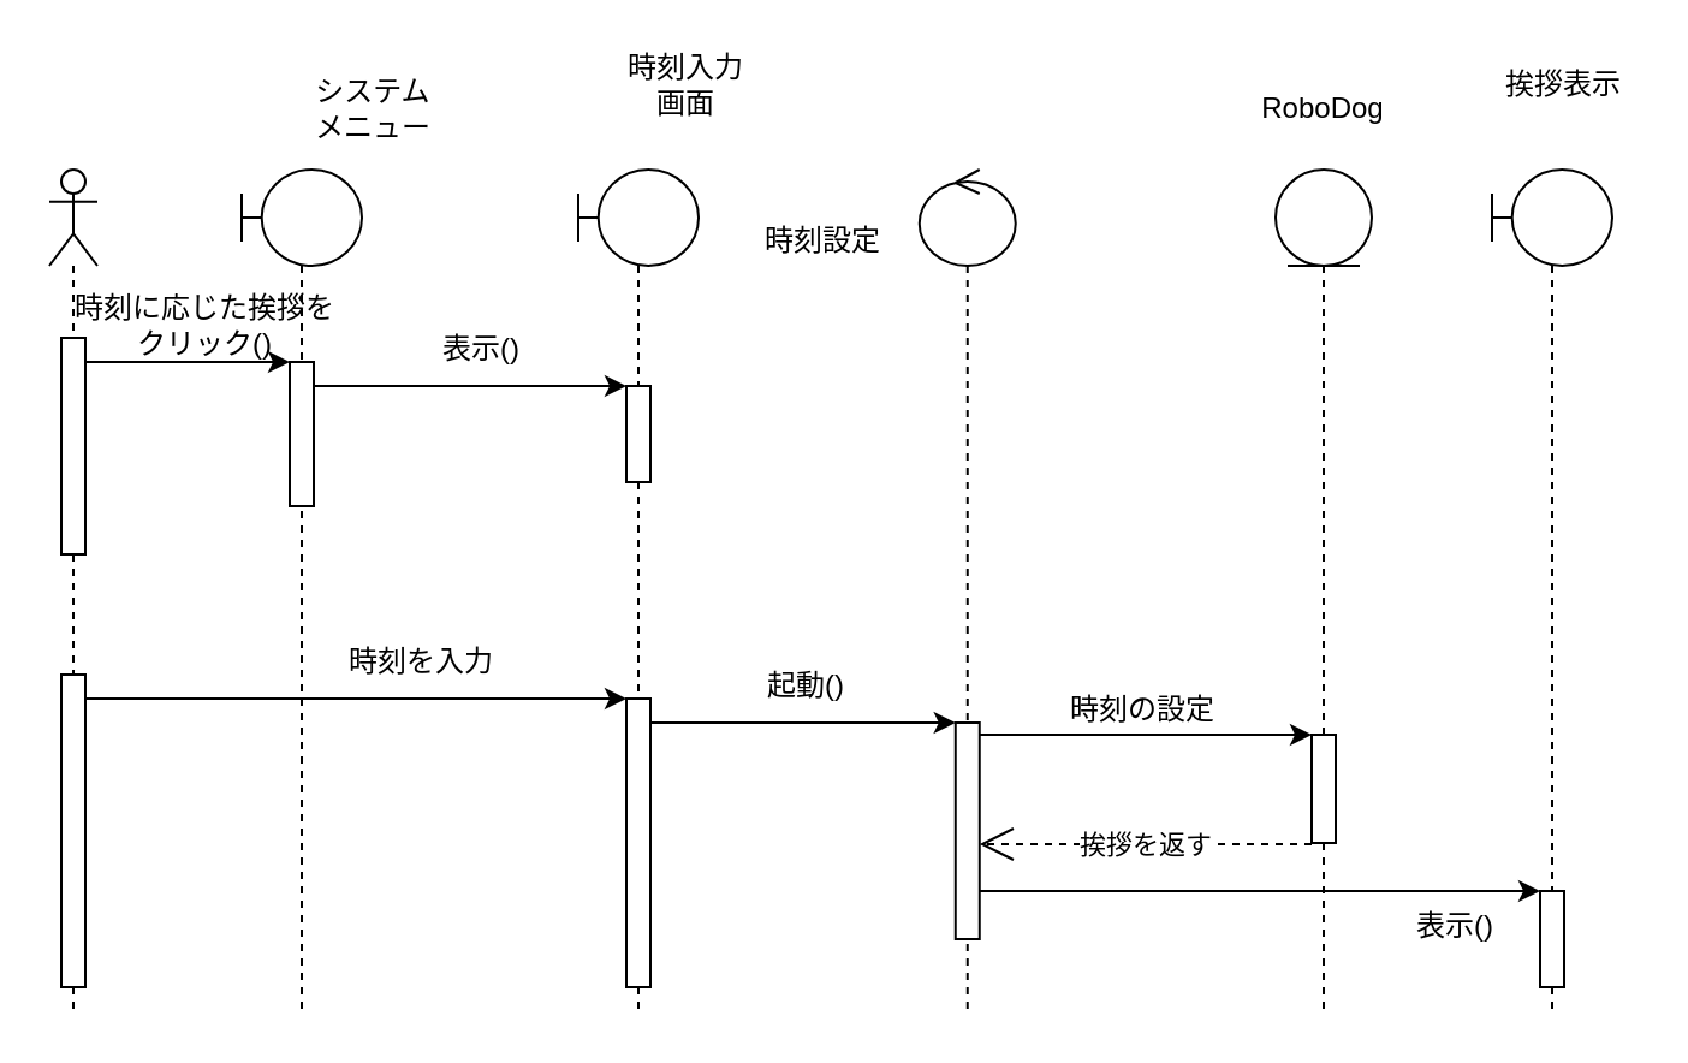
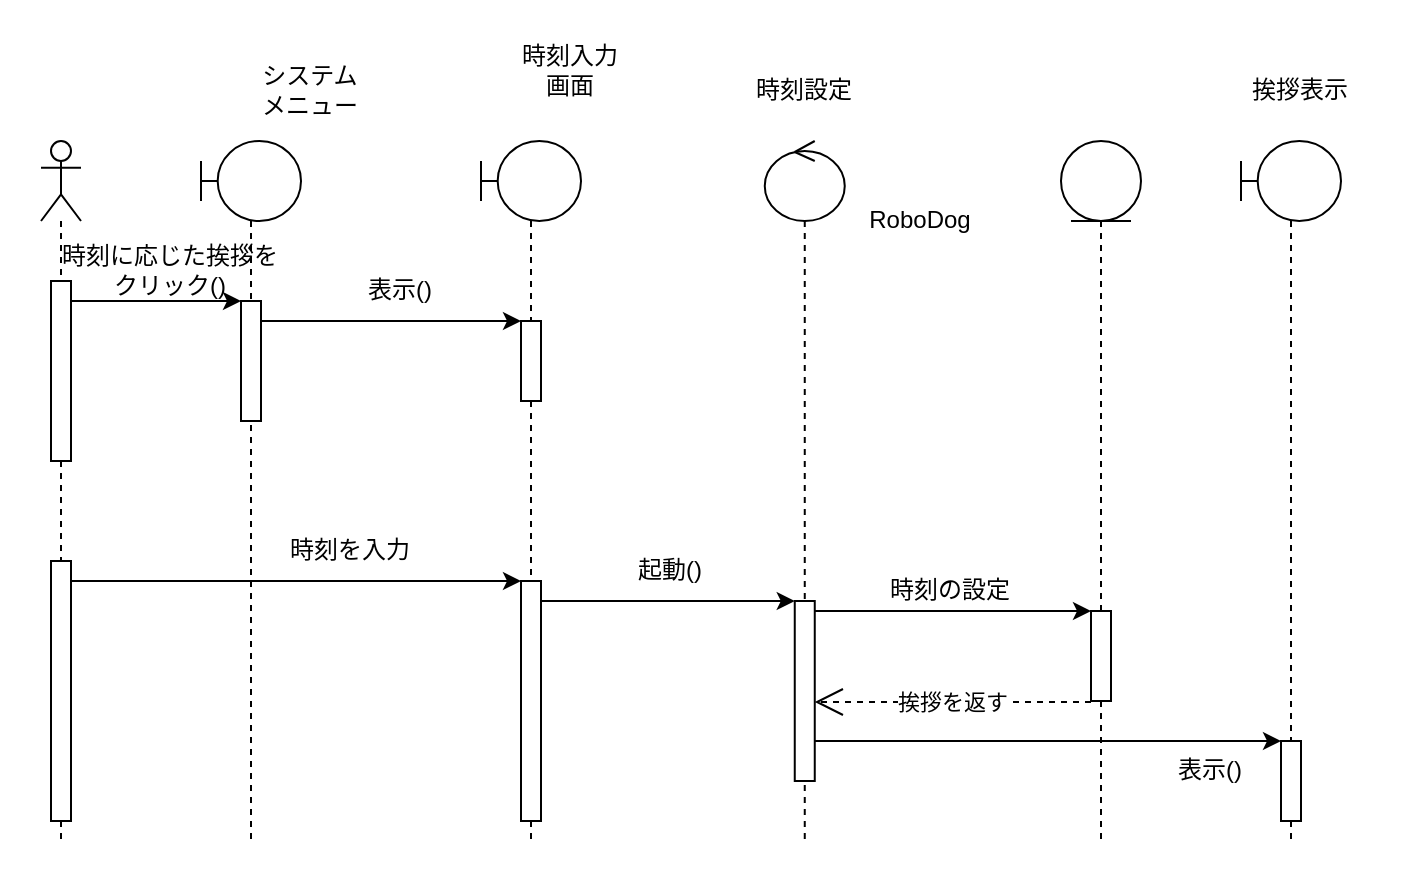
  <mxCell id="0" />
  <mxCell id="1" parent="0" />
  <mxCell id="2" value="" style="shape=umlLifeline;perimeter=lifelinePerimeter;whiteSpace=wrap;html=1;container=1;dropTarget=0;collapsible=0;recursiveResize=0;outlineConnect=0;portConstraint=eastwest;newEdgeStyle={&quot;curved&quot;:0,&quot;rounded&quot;:0};participant=umlActor;" vertex="1" parent="1"><mxGeometry x="20" y="70" width="20" height="350" as="geometry" /></mxCell>
  <mxCell id="3" value="" style="html=1;points=[[0,0,0,0,5],[0,1,0,0,-5],[1,0,0,0,5],[1,1,0,0,-5]];perimeter=orthogonalPerimeter;outlineConnect=0;targetShapes=umlLifeline;portConstraint=eastwest;newEdgeStyle={&quot;curved&quot;:0,&quot;rounded&quot;:0};" vertex="1" parent="2"><mxGeometry x="5" y="70" width="10" height="90" as="geometry" /></mxCell>
  <mxCell id="4" value="" style="html=1;points=[[0,0,0,0,5],[0,1,0,0,-5],[1,0,0,0,5],[1,1,0,0,-5]];perimeter=orthogonalPerimeter;outlineConnect=0;targetShapes=umlLifeline;portConstraint=eastwest;newEdgeStyle={&quot;curved&quot;:0,&quot;rounded&quot;:0};" vertex="1" parent="2"><mxGeometry x="5" y="210" width="10" height="130" as="geometry" /></mxCell>
  <mxCell id="5" value="システムメニュー" style="text;html=1;align=center;verticalAlign=middle;whiteSpace=wrap;rounded=0;" vertex="1" parent="1"><mxGeometry x="125" y="30" width="60" height="30" as="geometry" /></mxCell>
  <mxCell id="6" value="時刻入力&lt;div&gt;画面&lt;/div&gt;" style="text;html=1;align=center;verticalAlign=middle;whiteSpace=wrap;rounded=0;" vertex="1" parent="1"><mxGeometry x="255" y="20" width="60" height="30" as="geometry" /></mxCell>
- <mxCell id="7" value="時刻設定" style="text;html=1;align=center;verticalAlign=middle;whiteSpace=wrap;rounded=0;" vertex="1" parent="1"><mxGeometry x="311.88" y="85" width="60" height="30" as="geometry" /></mxCell>
- <mxCell id="8" value="RoboDog" style="text;html=1;align=center;verticalAlign=middle;whiteSpace=wrap;rounded=0;" vertex="1" parent="1"><mxGeometry x="520" y="30" width="60" height="30" as="geometry" /></mxCell>
+ <mxCell id="7" value="時刻設定" style="text;html=1;align=center;verticalAlign=middle;whiteSpace=wrap;rounded=0;" vertex="1" parent="1"><mxGeometry x="371.88" y="30" width="60" height="30" as="geometry" /></mxCell>
+ <mxCell id="8" value="RoboDog" style="text;html=1;align=center;verticalAlign=middle;whiteSpace=wrap;rounded=0;" vertex="1" parent="1"><mxGeometry x="430" y="95" width="60" height="30" as="geometry" /></mxCell>
  <mxCell id="9" value="" style="shape=umlLifeline;perimeter=lifelinePerimeter;whiteSpace=wrap;html=1;container=1;dropTarget=0;collapsible=0;recursiveResize=0;outlineConnect=0;portConstraint=eastwest;newEdgeStyle={&quot;curved&quot;:0,&quot;rounded&quot;:0};participant=umlBoundary;" vertex="1" parent="1"><mxGeometry x="100" y="70" width="50" height="350" as="geometry" /></mxCell>
  <mxCell id="10" value="" style="html=1;points=[[0,0,0,0,5],[0,1,0,0,-5],[1,0,0,0,5],[1,1,0,0,-5]];perimeter=orthogonalPerimeter;outlineConnect=0;targetShapes=umlLifeline;portConstraint=eastwest;newEdgeStyle={&quot;curved&quot;:0,&quot;rounded&quot;:0};" vertex="1" parent="9"><mxGeometry x="20" y="80" width="10" height="60" as="geometry" /></mxCell>
  <mxCell id="11" value="" style="shape=umlLifeline;perimeter=lifelinePerimeter;whiteSpace=wrap;html=1;container=1;dropTarget=0;collapsible=0;recursiveResize=0;outlineConnect=0;portConstraint=eastwest;newEdgeStyle={&quot;curved&quot;:0,&quot;rounded&quot;:0};participant=umlBoundary;" vertex="1" parent="1"><mxGeometry x="240" y="70" width="50" height="350" as="geometry" /></mxCell>
  <mxCell id="12" value="" style="html=1;points=[[0,0,0,0,5],[0,1,0,0,-5],[1,0,0,0,5],[1,1,0,0,-5]];perimeter=orthogonalPerimeter;outlineConnect=0;targetShapes=umlLifeline;portConstraint=eastwest;newEdgeStyle={&quot;curved&quot;:0,&quot;rounded&quot;:0};" vertex="1" parent="11"><mxGeometry x="20" y="90" width="10" height="40" as="geometry" /></mxCell>
  <mxCell id="13" value="" style="html=1;points=[[0,0,0,0,5],[0,1,0,0,-5],[1,0,0,0,5],[1,1,0,0,-5]];perimeter=orthogonalPerimeter;outlineConnect=0;targetShapes=umlLifeline;portConstraint=eastwest;newEdgeStyle={&quot;curved&quot;:0,&quot;rounded&quot;:0};" vertex="1" parent="11"><mxGeometry x="20" y="220" width="10" height="120" as="geometry" /></mxCell>
  <mxCell id="14" value="" style="shape=umlLifeline;perimeter=lifelinePerimeter;whiteSpace=wrap;html=1;container=1;dropTarget=0;collapsible=0;recursiveResize=0;outlineConnect=0;portConstraint=eastwest;newEdgeStyle={&quot;curved&quot;:0,&quot;rounded&quot;:0};participant=umlControl;" vertex="1" parent="1"><mxGeometry x="381.88" y="70" width="40" height="350" as="geometry" /></mxCell>
  <mxCell id="15" value="" style="html=1;points=[[0,0,0,0,5],[0,1,0,0,-5],[1,0,0,0,5],[1,1,0,0,-5]];perimeter=orthogonalPerimeter;outlineConnect=0;targetShapes=umlLifeline;portConstraint=eastwest;newEdgeStyle={&quot;curved&quot;:0,&quot;rounded&quot;:0};" vertex="1" parent="14"><mxGeometry x="15" y="230" width="10" height="90" as="geometry" /></mxCell>
  <mxCell id="16" value="" style="shape=umlLifeline;perimeter=lifelinePerimeter;whiteSpace=wrap;html=1;container=1;dropTarget=0;collapsible=0;recursiveResize=0;outlineConnect=0;portConstraint=eastwest;newEdgeStyle={&quot;curved&quot;:0,&quot;rounded&quot;:0};participant=umlEntity;" vertex="1" parent="1"><mxGeometry x="530" y="70" width="40" height="350" as="geometry" /></mxCell>
  <mxCell id="17" value="" style="html=1;points=[[0,0,0,0,5],[0,1,0,0,-5],[1,0,0,0,5],[1,1,0,0,-5]];perimeter=orthogonalPerimeter;outlineConnect=0;targetShapes=umlLifeline;portConstraint=eastwest;newEdgeStyle={&quot;curved&quot;:0,&quot;rounded&quot;:0};" vertex="1" parent="16"><mxGeometry x="15" y="235" width="10" height="45" as="geometry" /></mxCell>
  <mxCell id="18" value="" style="endArrow=classic;html=1;rounded=0;" edge="1" parent="1"><mxGeometry width="50" height="50" relative="1" as="geometry"><mxPoint x="35" y="150" as="sourcePoint" /><mxPoint x="120" y="150" as="targetPoint" /></mxGeometry></mxCell>
  <mxCell id="19" value="" style="endArrow=classic;html=1;rounded=0;" edge="1" parent="1"><mxGeometry width="50" height="50" relative="1" as="geometry"><mxPoint x="130" y="160" as="sourcePoint" /><mxPoint x="260" y="160" as="targetPoint" /></mxGeometry></mxCell>
  <mxCell id="20" value="時刻に応じた挨拶をクリック()" style="text;html=1;align=center;verticalAlign=middle;whiteSpace=wrap;rounded=0;" vertex="1" parent="1"><mxGeometry x="30" y="120" width="110" height="30" as="geometry" /></mxCell>
  <mxCell id="21" value="表示()" style="text;html=1;align=center;verticalAlign=middle;whiteSpace=wrap;rounded=0;" vertex="1" parent="1"><mxGeometry x="180" y="130" width="40" height="30" as="geometry" /></mxCell>
  <mxCell id="22" value="時刻を入力" style="text;html=1;align=center;verticalAlign=middle;whiteSpace=wrap;rounded=0;" vertex="1" parent="1"><mxGeometry x="120" y="270" width="110" height="10" as="geometry" /></mxCell>
  <mxCell id="23" value="" style="endArrow=classic;html=1;rounded=0;" edge="1" parent="1"><mxGeometry width="50" height="50" relative="1" as="geometry"><mxPoint x="35" y="290" as="sourcePoint" /><mxPoint x="260" y="290" as="targetPoint" /></mxGeometry></mxCell>
  <mxCell id="24" value="" style="endArrow=classic;html=1;rounded=0;" edge="1" parent="1"><mxGeometry width="50" height="50" relative="1" as="geometry"><mxPoint x="270" y="300" as="sourcePoint" /><mxPoint x="396.88" y="300" as="targetPoint" /></mxGeometry></mxCell>
  <mxCell id="25" value="起動()" style="text;html=1;align=center;verticalAlign=middle;whiteSpace=wrap;rounded=0;" vertex="1" parent="1"><mxGeometry x="280" y="280" width="110" height="10" as="geometry" /></mxCell>
  <mxCell id="26" value="" style="endArrow=classic;html=1;rounded=0;" edge="1" parent="1"><mxGeometry width="50" height="50" relative="1" as="geometry"><mxPoint x="406.88" y="305" as="sourcePoint" /><mxPoint x="545" y="305" as="targetPoint" /></mxGeometry></mxCell>
  <mxCell id="27" value="時刻の設定" style="text;html=1;align=center;verticalAlign=middle;whiteSpace=wrap;rounded=0;" vertex="1" parent="1"><mxGeometry x="420" y="290" width="110" height="10" as="geometry" /></mxCell>
  <mxCell id="28" value="挨拶を返す" style="endArrow=open;endSize=12;dashed=1;html=1;rounded=0;" edge="1" parent="1"><mxGeometry width="160" relative="1" as="geometry"><mxPoint x="545" y="350.5" as="sourcePoint" /><mxPoint x="406.88" y="350.5" as="targetPoint" /></mxGeometry></mxCell>
  <mxCell id="29" value="" style="shape=umlLifeline;perimeter=lifelinePerimeter;whiteSpace=wrap;html=1;container=1;dropTarget=0;collapsible=0;recursiveResize=0;outlineConnect=0;portConstraint=eastwest;newEdgeStyle={&quot;curved&quot;:0,&quot;rounded&quot;:0};participant=umlBoundary;" vertex="1" parent="1"><mxGeometry x="620" y="70" width="50" height="350" as="geometry" /></mxCell>
  <mxCell id="30" value="" style="html=1;points=[[0,0,0,0,5],[0,1,0,0,-5],[1,0,0,0,5],[1,1,0,0,-5]];perimeter=orthogonalPerimeter;outlineConnect=0;targetShapes=umlLifeline;portConstraint=eastwest;newEdgeStyle={&quot;curved&quot;:0,&quot;rounded&quot;:0};" vertex="1" parent="29"><mxGeometry x="20" y="300" width="10" height="40" as="geometry" /></mxCell>
- <mxCell id="31" value="挨拶表示" style="text;html=1;align=center;verticalAlign=middle;whiteSpace=wrap;rounded=0;" vertex="1" parent="1"><mxGeometry x="620" y="20" width="60" height="30" as="geometry" /></mxCell>
+ <mxCell id="31" value="挨拶表示" style="text;html=1;align=center;verticalAlign=middle;whiteSpace=wrap;rounded=0;" vertex="1" parent="1"><mxGeometry x="620" y="30" width="60" height="30" as="geometry" /></mxCell>
  <mxCell id="32" value="" style="endArrow=classic;html=1;rounded=0;" edge="1" parent="1" source="15" target="30"><mxGeometry width="50" height="50" relative="1" as="geometry"><mxPoint x="440" y="370" as="sourcePoint" /><mxPoint x="628.12" y="370" as="targetPoint" /></mxGeometry></mxCell>
  <mxCell id="33" value="表示()" style="text;html=1;align=center;verticalAlign=middle;whiteSpace=wrap;rounded=0;" vertex="1" parent="1"><mxGeometry x="550" y="380" width="110" height="10" as="geometry" /></mxCell>
